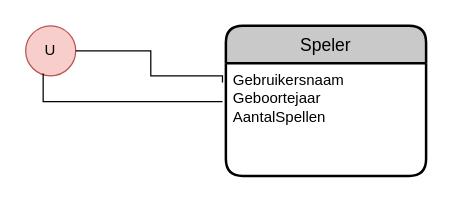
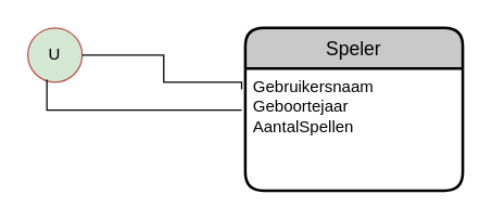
  <mxCell id="0" />
  <mxCell id="1" parent="0" />
  <mxCell id="2" value="Speler" style="swimlane;childLayout=stackLayout;horizontal=1;startSize=30;horizontalStack=0;rounded=1;fontSize=14;fontStyle=0;strokeWidth=2;resizeParent=0;resizeLast=1;shadow=0;dashed=0;align=center;fillColor=#C9C9C9;" vertex="1" parent="1"><mxGeometry x="180" y="20" width="160" height="120" as="geometry" /></mxCell>
  <mxCell id="3" value="Gebruikersnaam&lt;br&gt;Geboortejaar&lt;br&gt;AantalSpellen" style="align=left;strokeColor=none;fillColor=none;spacingLeft=4;fontSize=12;verticalAlign=top;resizable=0;rotatable=0;part=1;html=1;" vertex="1" parent="2"><mxGeometry y="30" width="160" height="90" as="geometry" /></mxCell>
- <mxCell id="4" value="U" style="ellipse;whiteSpace=wrap;html=1;strokeColor=#b85450;fillColor=#f8cecc;" vertex="1" parent="1"><mxGeometry x="20" y="20" width="40" height="40" as="geometry" /></mxCell>
+ <mxCell id="4" value="U" style="ellipse;whiteSpace=wrap;html=1;strokeColor=#b85450;fillColor=#d5e8d4;" vertex="1" parent="1"><mxGeometry x="20" y="20" width="40" height="40" as="geometry" /></mxCell>
  <mxCell id="5" style="rounded=0;orthogonalLoop=1;jettySize=auto;html=1;endArrow=none;endFill=0;edgeStyle=orthogonalEdgeStyle;entryX=-0.017;entryY=0.171;entryDx=0;entryDy=0;entryPerimeter=0;exitX=1;exitY=0.5;exitDx=0;exitDy=0;" edge="1" parent="1" source="4" target="3"><mxGeometry relative="1" as="geometry"><mxPoint x="50" y="40" as="sourcePoint" /><mxPoint x="160" y="60" as="targetPoint" /><Array as="points"><mxPoint x="120" y="40" /><mxPoint x="120" y="60" /><mxPoint x="177" y="60" /></Array></mxGeometry></mxCell>
  <mxCell id="6" style="rounded=0;orthogonalLoop=1;jettySize=auto;html=1;endArrow=none;endFill=0;edgeStyle=orthogonalEdgeStyle;entryX=-0.017;entryY=0.34;entryDx=0;entryDy=0;entryPerimeter=0;exitX=0.35;exitY=0.955;exitDx=0;exitDy=0;exitPerimeter=0;" edge="1" parent="1" source="4" target="3"><mxGeometry relative="1" as="geometry"><mxPoint x="0" y="80" as="sourcePoint" /><mxPoint x="159.995" y="80.001" as="targetPoint" /><Array as="points"><mxPoint x="34" y="81" /></Array></mxGeometry></mxCell>
